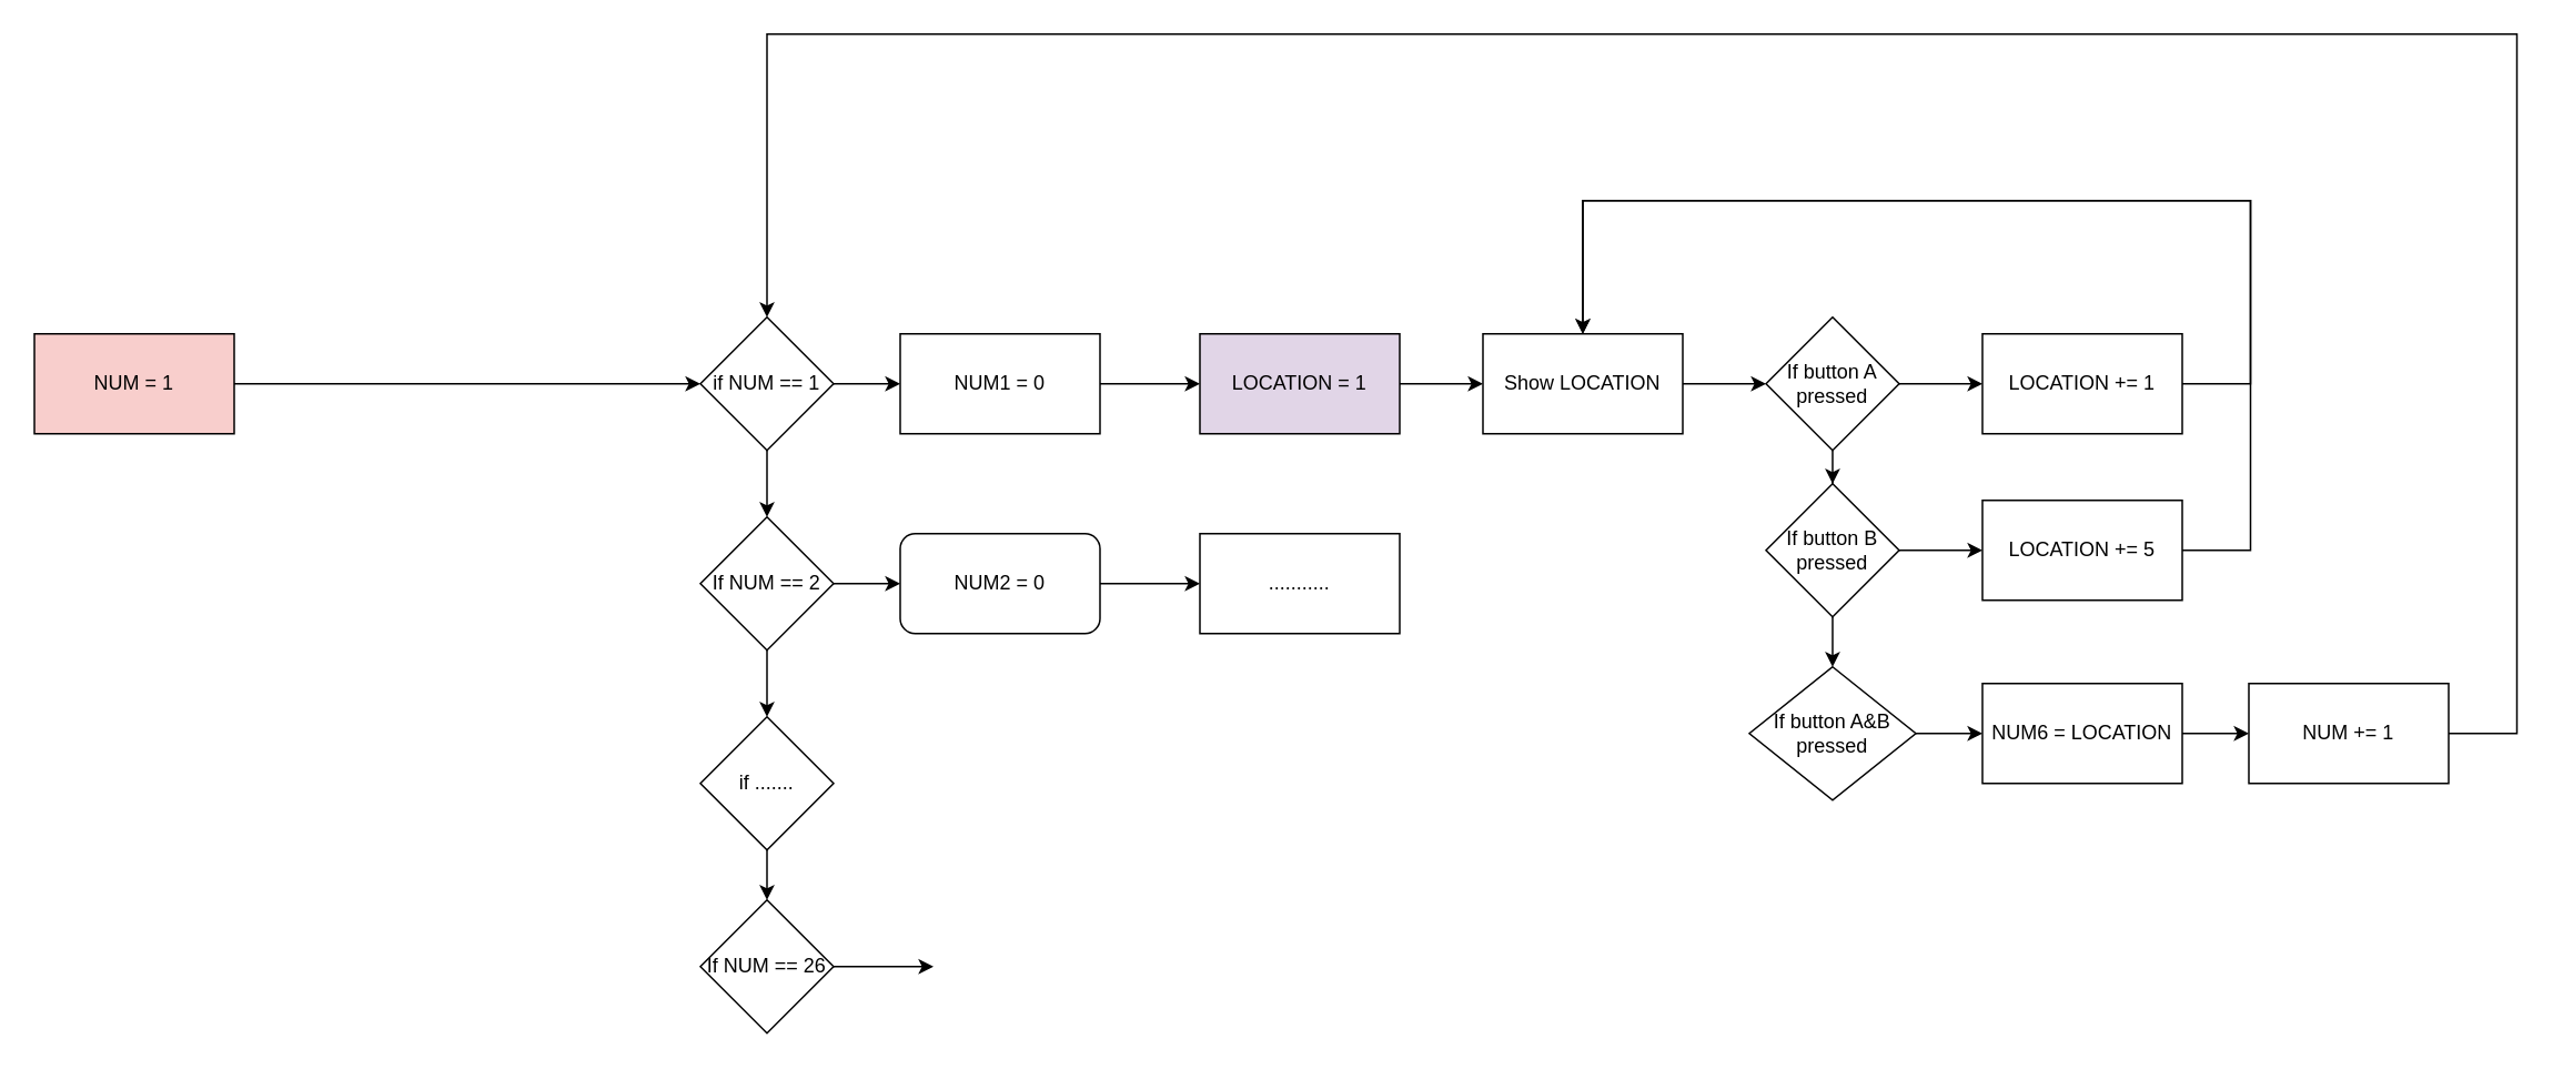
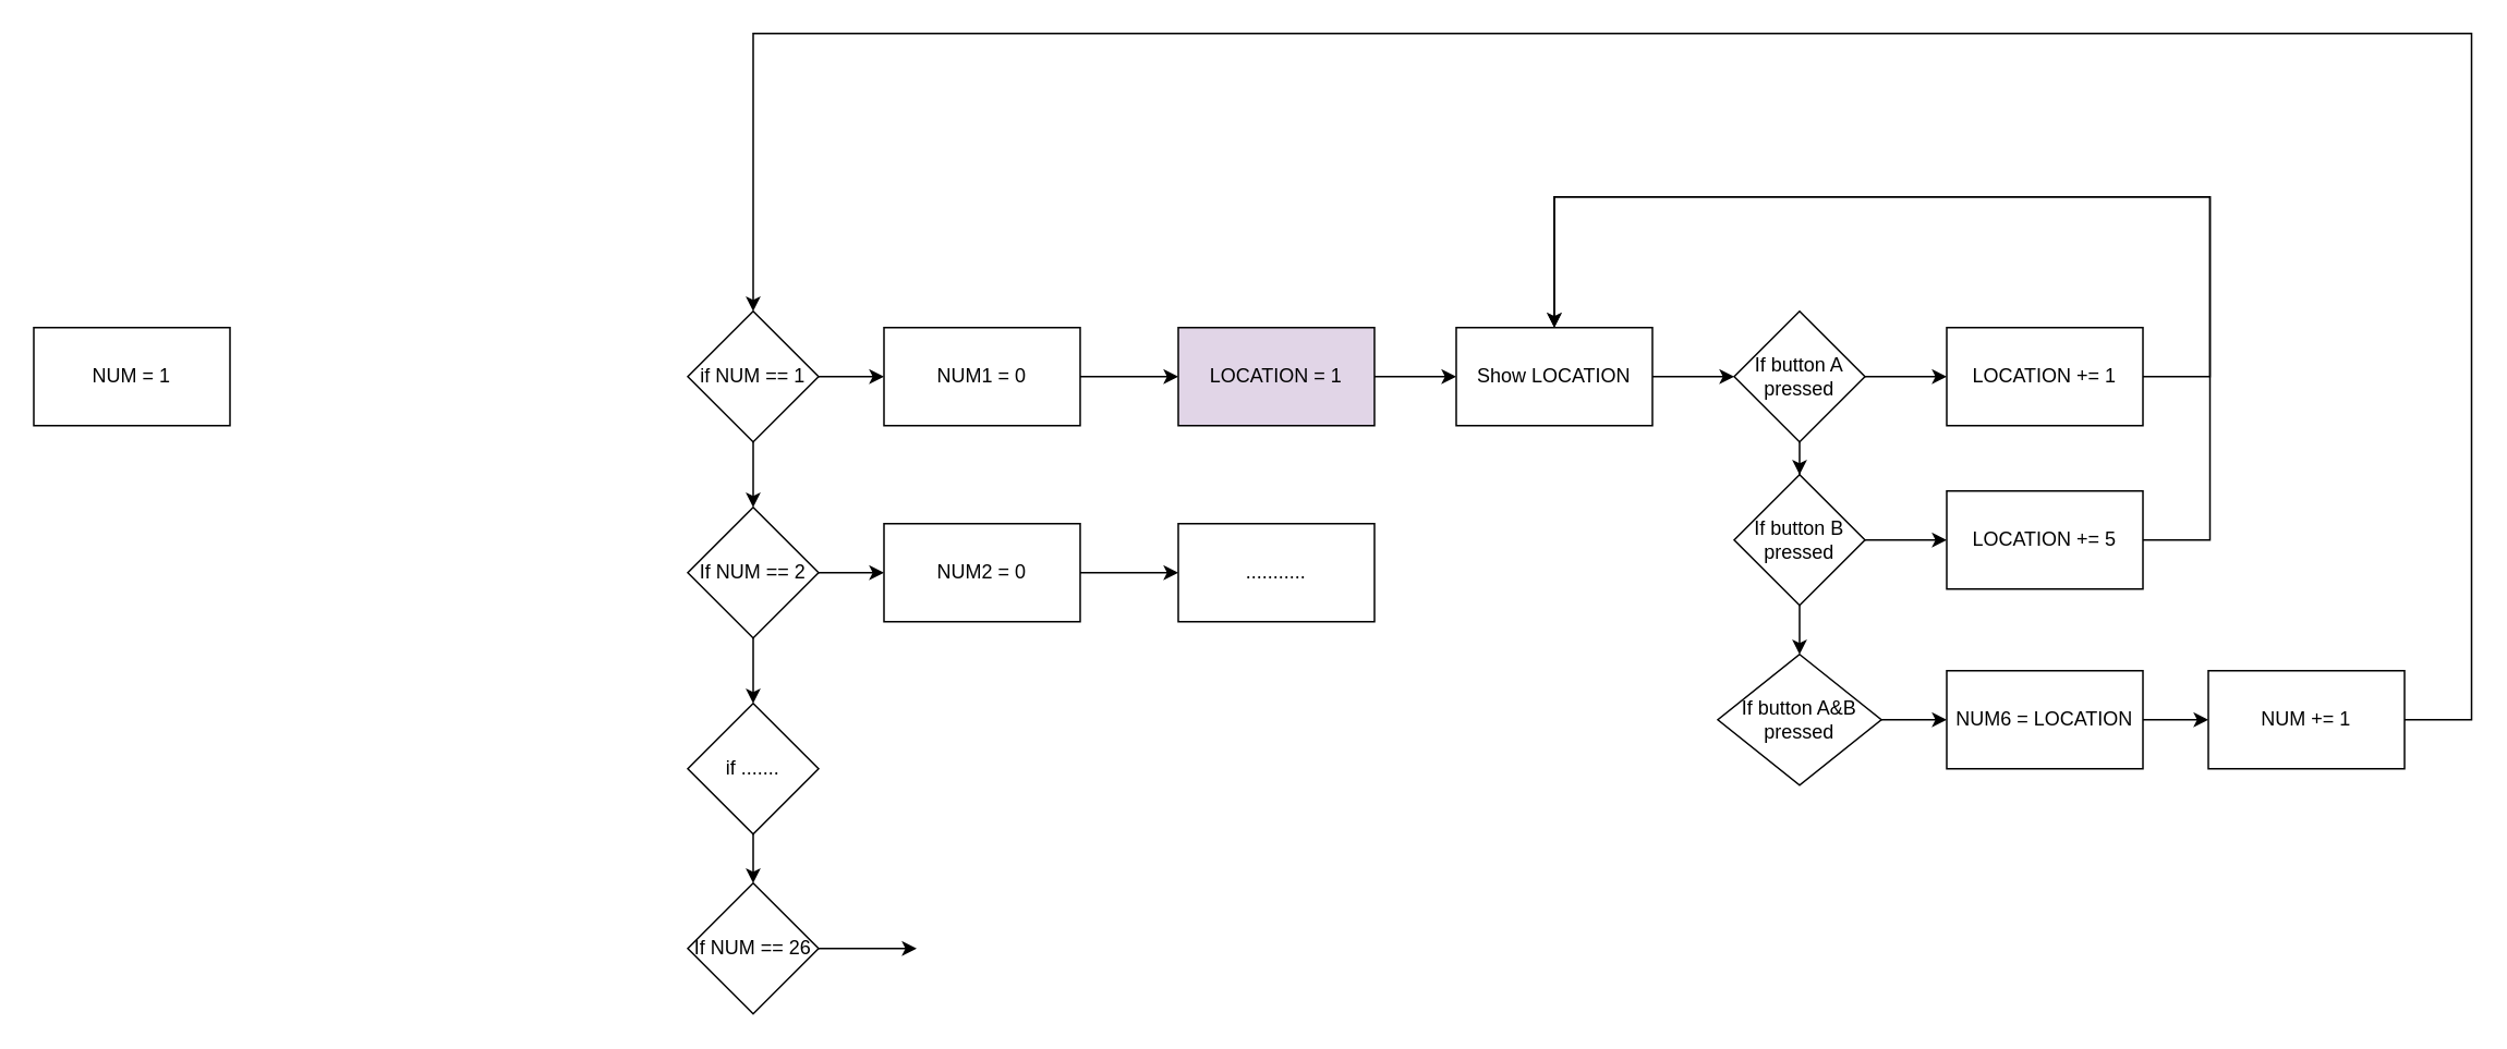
  <mxCell id="0" />
  <mxCell id="1" parent="0" />
- <mxCell id="2" style="edgeStyle=orthogonalEdgeStyle;rounded=0;orthogonalLoop=1;jettySize=auto;html=1;entryX=0;entryY=0.5;entryDx=0;entryDy=0;" edge="1" parent="1" source="3" target="26"><mxGeometry relative="1" as="geometry"><mxPoint x="200" y="230" as="targetPoint" /></mxGeometry></mxCell>
- <mxCell id="3" value="NUM = 1" style="rounded=0;whiteSpace=wrap;html=1;fillColor=#f8cecc;" vertex="1" parent="1"><mxGeometry x="20" y="200" width="120" height="60" as="geometry" /></mxCell>
+ <mxCell id="3" value="NUM = 1" style="rounded=0;whiteSpace=wrap;html=1;" vertex="1" parent="1"><mxGeometry x="20" y="200" width="120" height="60" as="geometry" /></mxCell>
  <mxCell id="4" style="edgeStyle=orthogonalEdgeStyle;rounded=0;orthogonalLoop=1;jettySize=auto;html=1;exitX=1;exitY=0.5;exitDx=0;exitDy=0;" edge="1" parent="1" source="26" target="6"><mxGeometry relative="1" as="geometry"><mxPoint x="550" y="230" as="targetPoint" /><mxPoint x="510" y="230" as="sourcePoint" /></mxGeometry></mxCell>
  <mxCell id="5" style="edgeStyle=orthogonalEdgeStyle;rounded=0;orthogonalLoop=1;jettySize=auto;html=1;entryX=0;entryY=0.5;entryDx=0;entryDy=0;" edge="1" parent="1" source="6" target="7"><mxGeometry relative="1" as="geometry" /></mxCell>
  <mxCell id="6" value="NUM1 = 0" style="rounded=0;whiteSpace=wrap;html=1;" vertex="1" parent="1"><mxGeometry x="540" y="200" width="120" height="60" as="geometry" /></mxCell>
  <mxCell id="7" value="LOCATION = 1" style="rounded=0;whiteSpace=wrap;html=1;fillColor=#e1d5e7;" vertex="1" parent="1"><mxGeometry x="720" y="200" width="120" height="60" as="geometry" /></mxCell>
  <mxCell id="8" value="Show LOCATION" style="rounded=0;whiteSpace=wrap;html=1;" vertex="1" parent="1"><mxGeometry x="890" y="200" width="120" height="60" as="geometry" /></mxCell>
  <mxCell id="9" style="edgeStyle=orthogonalEdgeStyle;rounded=0;orthogonalLoop=1;jettySize=auto;html=1;" edge="1" parent="1" source="7" target="8"><mxGeometry relative="1" as="geometry"><mxPoint x="910" y="230" as="targetPoint" /></mxGeometry></mxCell>
  <mxCell id="10" value="If button A pressed" style="rhombus;whiteSpace=wrap;html=1;" vertex="1" parent="1"><mxGeometry x="1060" y="190" width="80" height="80" as="geometry" /></mxCell>
  <mxCell id="11" style="edgeStyle=orthogonalEdgeStyle;rounded=0;orthogonalLoop=1;jettySize=auto;html=1;" edge="1" parent="1" source="8" target="10"><mxGeometry relative="1" as="geometry"><mxPoint x="1050" y="230" as="targetPoint" /></mxGeometry></mxCell>
  <mxCell id="12" style="edgeStyle=orthogonalEdgeStyle;rounded=0;orthogonalLoop=1;jettySize=auto;html=1;entryX=0.5;entryY=0;entryDx=0;entryDy=0;" edge="1" parent="1" source="13" target="8"><mxGeometry relative="1" as="geometry"><mxPoint x="950" y="130" as="targetPoint" /><Array as="points"><mxPoint x="1351" y="230" /><mxPoint x="1351" y="120" /><mxPoint x="950" y="120" /></Array></mxGeometry></mxCell>
  <mxCell id="13" value="LOCATION += 1" style="rounded=0;whiteSpace=wrap;html=1;" vertex="1" parent="1"><mxGeometry x="1190" y="200" width="120" height="60" as="geometry" /></mxCell>
  <mxCell id="14" style="edgeStyle=orthogonalEdgeStyle;rounded=0;orthogonalLoop=1;jettySize=auto;html=1;" edge="1" parent="1" source="10" target="13"><mxGeometry relative="1" as="geometry"><mxPoint x="1190" y="230" as="targetPoint" /></mxGeometry></mxCell>
  <mxCell id="15" value="If button B pressed" style="rhombus;whiteSpace=wrap;html=1;" vertex="1" parent="1"><mxGeometry x="1060" y="290" width="80" height="80" as="geometry" /></mxCell>
  <mxCell id="16" style="edgeStyle=orthogonalEdgeStyle;rounded=0;orthogonalLoop=1;jettySize=auto;html=1;" edge="1" parent="1" source="10" target="15"><mxGeometry relative="1" as="geometry"><mxPoint x="1100" y="330" as="targetPoint" /></mxGeometry></mxCell>
  <mxCell id="17" style="edgeStyle=orthogonalEdgeStyle;rounded=0;orthogonalLoop=1;jettySize=auto;html=1;entryX=0.5;entryY=0;entryDx=0;entryDy=0;" edge="1" parent="1" source="18" target="8"><mxGeometry relative="1" as="geometry"><mxPoint x="950" y="120" as="targetPoint" /><Array as="points"><mxPoint x="1351" y="330" /><mxPoint x="1351" y="120" /><mxPoint x="950" y="120" /></Array></mxGeometry></mxCell>
  <mxCell id="18" value="LOCATION += 5" style="rounded=0;whiteSpace=wrap;html=1;" vertex="1" parent="1"><mxGeometry x="1190" y="300" width="120" height="60" as="geometry" /></mxCell>
  <mxCell id="19" style="edgeStyle=orthogonalEdgeStyle;rounded=0;orthogonalLoop=1;jettySize=auto;html=1;" edge="1" parent="1" source="15" target="18"><mxGeometry relative="1" as="geometry"><mxPoint x="1190" y="330" as="targetPoint" /></mxGeometry></mxCell>
  <mxCell id="20" style="edgeStyle=orthogonalEdgeStyle;rounded=0;orthogonalLoop=1;jettySize=auto;html=1;" edge="1" parent="1" source="21" target="24"><mxGeometry relative="1" as="geometry"><mxPoint x="1210" y="440" as="targetPoint" /></mxGeometry></mxCell>
  <mxCell id="21" value="If button A&amp;amp;B pressed" style="rhombus;whiteSpace=wrap;html=1;" vertex="1" parent="1"><mxGeometry x="1050" y="400" width="100" height="80" as="geometry" /></mxCell>
  <mxCell id="22" style="edgeStyle=orthogonalEdgeStyle;rounded=0;orthogonalLoop=1;jettySize=auto;html=1;" edge="1" parent="1" source="15" target="21"><mxGeometry relative="1" as="geometry"><mxPoint x="1100" y="400" as="targetPoint" /></mxGeometry></mxCell>
  <mxCell id="23" style="edgeStyle=orthogonalEdgeStyle;rounded=0;orthogonalLoop=1;jettySize=auto;html=1;" edge="1" parent="1" source="24" target="36"><mxGeometry relative="1" as="geometry"><mxPoint x="1350" y="440" as="targetPoint" /></mxGeometry></mxCell>
  <mxCell id="24" value="NUM6 = LOCATION" style="rounded=0;whiteSpace=wrap;html=1;" vertex="1" parent="1"><mxGeometry x="1190" y="410" width="120" height="60" as="geometry" /></mxCell>
  <mxCell id="25" style="edgeStyle=orthogonalEdgeStyle;rounded=0;orthogonalLoop=1;jettySize=auto;html=1;" edge="1" parent="1" source="26" target="29"><mxGeometry relative="1" as="geometry"><mxPoint x="460" y="330" as="targetPoint" /></mxGeometry></mxCell>
  <mxCell id="26" value="if NUM == 1" style="rhombus;whiteSpace=wrap;html=1;" vertex="1" parent="1"><mxGeometry x="420" y="190" width="80" height="80" as="geometry" /></mxCell>
  <mxCell id="27" style="edgeStyle=orthogonalEdgeStyle;rounded=0;orthogonalLoop=1;jettySize=auto;html=1;" edge="1" parent="1" source="29" target="31"><mxGeometry relative="1" as="geometry"><mxPoint x="540" y="350" as="targetPoint" /></mxGeometry></mxCell>
  <mxCell id="28" style="edgeStyle=orthogonalEdgeStyle;rounded=0;orthogonalLoop=1;jettySize=auto;html=1;" edge="1" parent="1" source="29" target="34"><mxGeometry relative="1" as="geometry"><mxPoint x="460" y="440" as="targetPoint" /></mxGeometry></mxCell>
  <mxCell id="29" value="If NUM == 2" style="rhombus;whiteSpace=wrap;html=1;" vertex="1" parent="1"><mxGeometry x="420" y="310" width="80" height="80" as="geometry" /></mxCell>
  <mxCell id="30" style="edgeStyle=orthogonalEdgeStyle;rounded=0;orthogonalLoop=1;jettySize=auto;html=1;" edge="1" parent="1" source="31" target="32"><mxGeometry relative="1" as="geometry"><mxPoint x="720" y="350" as="targetPoint" /></mxGeometry></mxCell>
- <mxCell id="31" value="NUM2 = 0" style="whiteSpace=wrap;html=1;rounded=1;" vertex="1" parent="1"><mxGeometry x="540" y="320" width="120" height="60" as="geometry" /></mxCell>
+ <mxCell id="31" value="NUM2 = 0" style="rounded=0;whiteSpace=wrap;html=1;" vertex="1" parent="1"><mxGeometry x="540" y="320" width="120" height="60" as="geometry" /></mxCell>
  <mxCell id="32" value="..........." style="rounded=0;whiteSpace=wrap;html=1;" vertex="1" parent="1"><mxGeometry x="720" y="320" width="120" height="60" as="geometry" /></mxCell>
  <mxCell id="33" style="edgeStyle=orthogonalEdgeStyle;rounded=0;orthogonalLoop=1;jettySize=auto;html=1;" edge="1" parent="1" source="34" target="38"><mxGeometry relative="1" as="geometry"><mxPoint x="460" y="580" as="targetPoint" /></mxGeometry></mxCell>
  <mxCell id="34" value="if ......." style="rhombus;whiteSpace=wrap;html=1;" vertex="1" parent="1"><mxGeometry x="420" y="430" width="80" height="80" as="geometry" /></mxCell>
  <mxCell id="35" style="edgeStyle=orthogonalEdgeStyle;rounded=0;orthogonalLoop=1;jettySize=auto;html=1;entryX=0.5;entryY=0;entryDx=0;entryDy=0;" edge="1" parent="1" source="36" target="26"><mxGeometry relative="1" as="geometry"><mxPoint x="670" y="10" as="targetPoint" /><Array as="points"><mxPoint x="1511" y="440" /><mxPoint x="1511" y="20" /><mxPoint x="460" y="20" /></Array></mxGeometry></mxCell>
  <mxCell id="36" value="NUM += 1" style="rounded=0;whiteSpace=wrap;html=1;" vertex="1" parent="1"><mxGeometry x="1350" y="410" width="120" height="60" as="geometry" /></mxCell>
  <mxCell id="37" style="edgeStyle=orthogonalEdgeStyle;rounded=0;orthogonalLoop=1;jettySize=auto;html=1;" edge="1" parent="1" source="38"><mxGeometry relative="1" as="geometry"><mxPoint x="560" y="580" as="targetPoint" /></mxGeometry></mxCell>
  <mxCell id="38" value="If NUM == 26" style="rhombus;whiteSpace=wrap;html=1;" vertex="1" parent="1"><mxGeometry x="420" y="540" width="80" height="80" as="geometry" /></mxCell>
